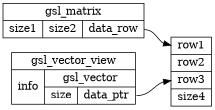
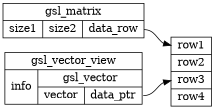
  digraph {
    rankdir=LR
    node [shape=record]
    edge [tailport=f0]
    n1 [label="gsl_matrix |{<f7>size1 | size2 |<f0>data_row}"]
-   n2 [label="<f0>row1|row2|<f1>row3|size4"]
-   n3 [label="<f8>gsl_vector_view |{info |{gsl_vector|{ size |<f0> data_ptr}}}"]
+   n2 [label="<f0>row1|row2|<f1>row3|row4"]
+   n3 [label="<f8>gsl_vector_view |{info |{gsl_vector|{ vector |<f0> data_ptr}}}"]
    n1 -> n2 [headport=f0]
    n3 -> n2 [headport=f1]
  }
